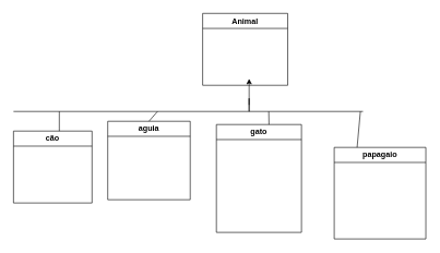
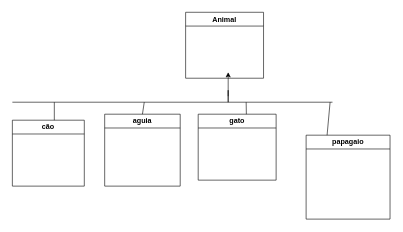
  <mxCell id="0" />
  <mxCell id="1" parent="0" />
  <mxCell id="2" value="Animal" style="swimlane;whiteSpace=wrap;html=1;startSize=23;" vertex="1" parent="1"><mxGeometry x="309" y="20" width="130" height="110" as="geometry" /></mxCell>
  <mxCell id="3" value="cão" style="swimlane;whiteSpace=wrap;html=1;startSize=23;" vertex="1" parent="1"><mxGeometry x="20" y="200" width="120" height="110" as="geometry" /></mxCell>
- <mxCell id="4" value="aguia" style="swimlane;whiteSpace=wrap;html=1;startSize=23;" vertex="1" parent="1"><mxGeometry x="164" y="185" width="126" height="120" as="geometry" /></mxCell>
- <mxCell id="5" value="gato" style="swimlane;whiteSpace=wrap;html=1;" vertex="1" parent="1"><mxGeometry x="330" y="190" width="130" height="165" as="geometry" /></mxCell>
+ <mxCell id="4" value="aguia" style="swimlane;whiteSpace=wrap;html=1;startSize=23;" vertex="1" parent="1"><mxGeometry x="174" y="190" width="126" height="120" as="geometry" /></mxCell>
+ <mxCell id="5" value="gato" style="swimlane;whiteSpace=wrap;html=1;" vertex="1" parent="1"><mxGeometry x="330" y="190" width="130" height="110" as="geometry" /></mxCell>
  <mxCell id="6" value="papagaio" style="swimlane;whiteSpace=wrap;html=1;" vertex="1" parent="1"><mxGeometry x="510" y="225" width="140" height="140" as="geometry" /></mxCell>
  <mxCell id="7" value="" style="endArrow=classic;html=1;rounded=0;" edge="1" parent="1"><mxGeometry width="50" height="50" relative="1" as="geometry"><mxPoint x="380" y="160" as="sourcePoint" /><mxPoint x="380" y="120" as="targetPoint" /><Array as="points"><mxPoint x="380" y="150" /><mxPoint x="380" y="170" /></Array></mxGeometry></mxCell>
  <mxCell id="8" value="" style="endArrow=none;html=1;rounded=0;" edge="1" parent="1"><mxGeometry width="50" height="50" relative="1" as="geometry"><mxPoint x="20" y="170" as="sourcePoint" /><mxPoint x="554" y="170" as="targetPoint" /></mxGeometry></mxCell>
  <mxCell id="9" value="" style="endArrow=none;html=1;rounded=0;" edge="1" parent="1"><mxGeometry width="50" height="50" relative="1" as="geometry"><mxPoint x="90" y="200" as="sourcePoint" /><mxPoint x="90" y="170" as="targetPoint" /></mxGeometry></mxCell>
  <mxCell id="10" value="" style="endArrow=none;html=1;rounded=0;exitX=0.5;exitY=0;exitDx=0;exitDy=0;" edge="1" parent="1" source="4"><mxGeometry width="50" height="50" relative="1" as="geometry"><mxPoint x="220" y="210" as="sourcePoint" /><mxPoint x="240" y="170" as="targetPoint" /></mxGeometry></mxCell>
  <mxCell id="11" value="" style="endArrow=none;html=1;rounded=0;exitX=0.25;exitY=0;exitDx=0;exitDy=0;" edge="1" parent="1" source="6"><mxGeometry width="50" height="50" relative="1" as="geometry"><mxPoint x="500" y="230" as="sourcePoint" /><mxPoint x="550" y="170" as="targetPoint" /></mxGeometry></mxCell>
  <mxCell id="12" value="" style="endArrow=none;html=1;rounded=0;exitX=0.618;exitY=0;exitDx=0;exitDy=0;exitPerimeter=0;" edge="1" parent="1" source="5"><mxGeometry width="50" height="50" relative="1" as="geometry"><mxPoint x="370" y="210" as="sourcePoint" /><mxPoint x="410" y="170" as="targetPoint" /></mxGeometry></mxCell>
